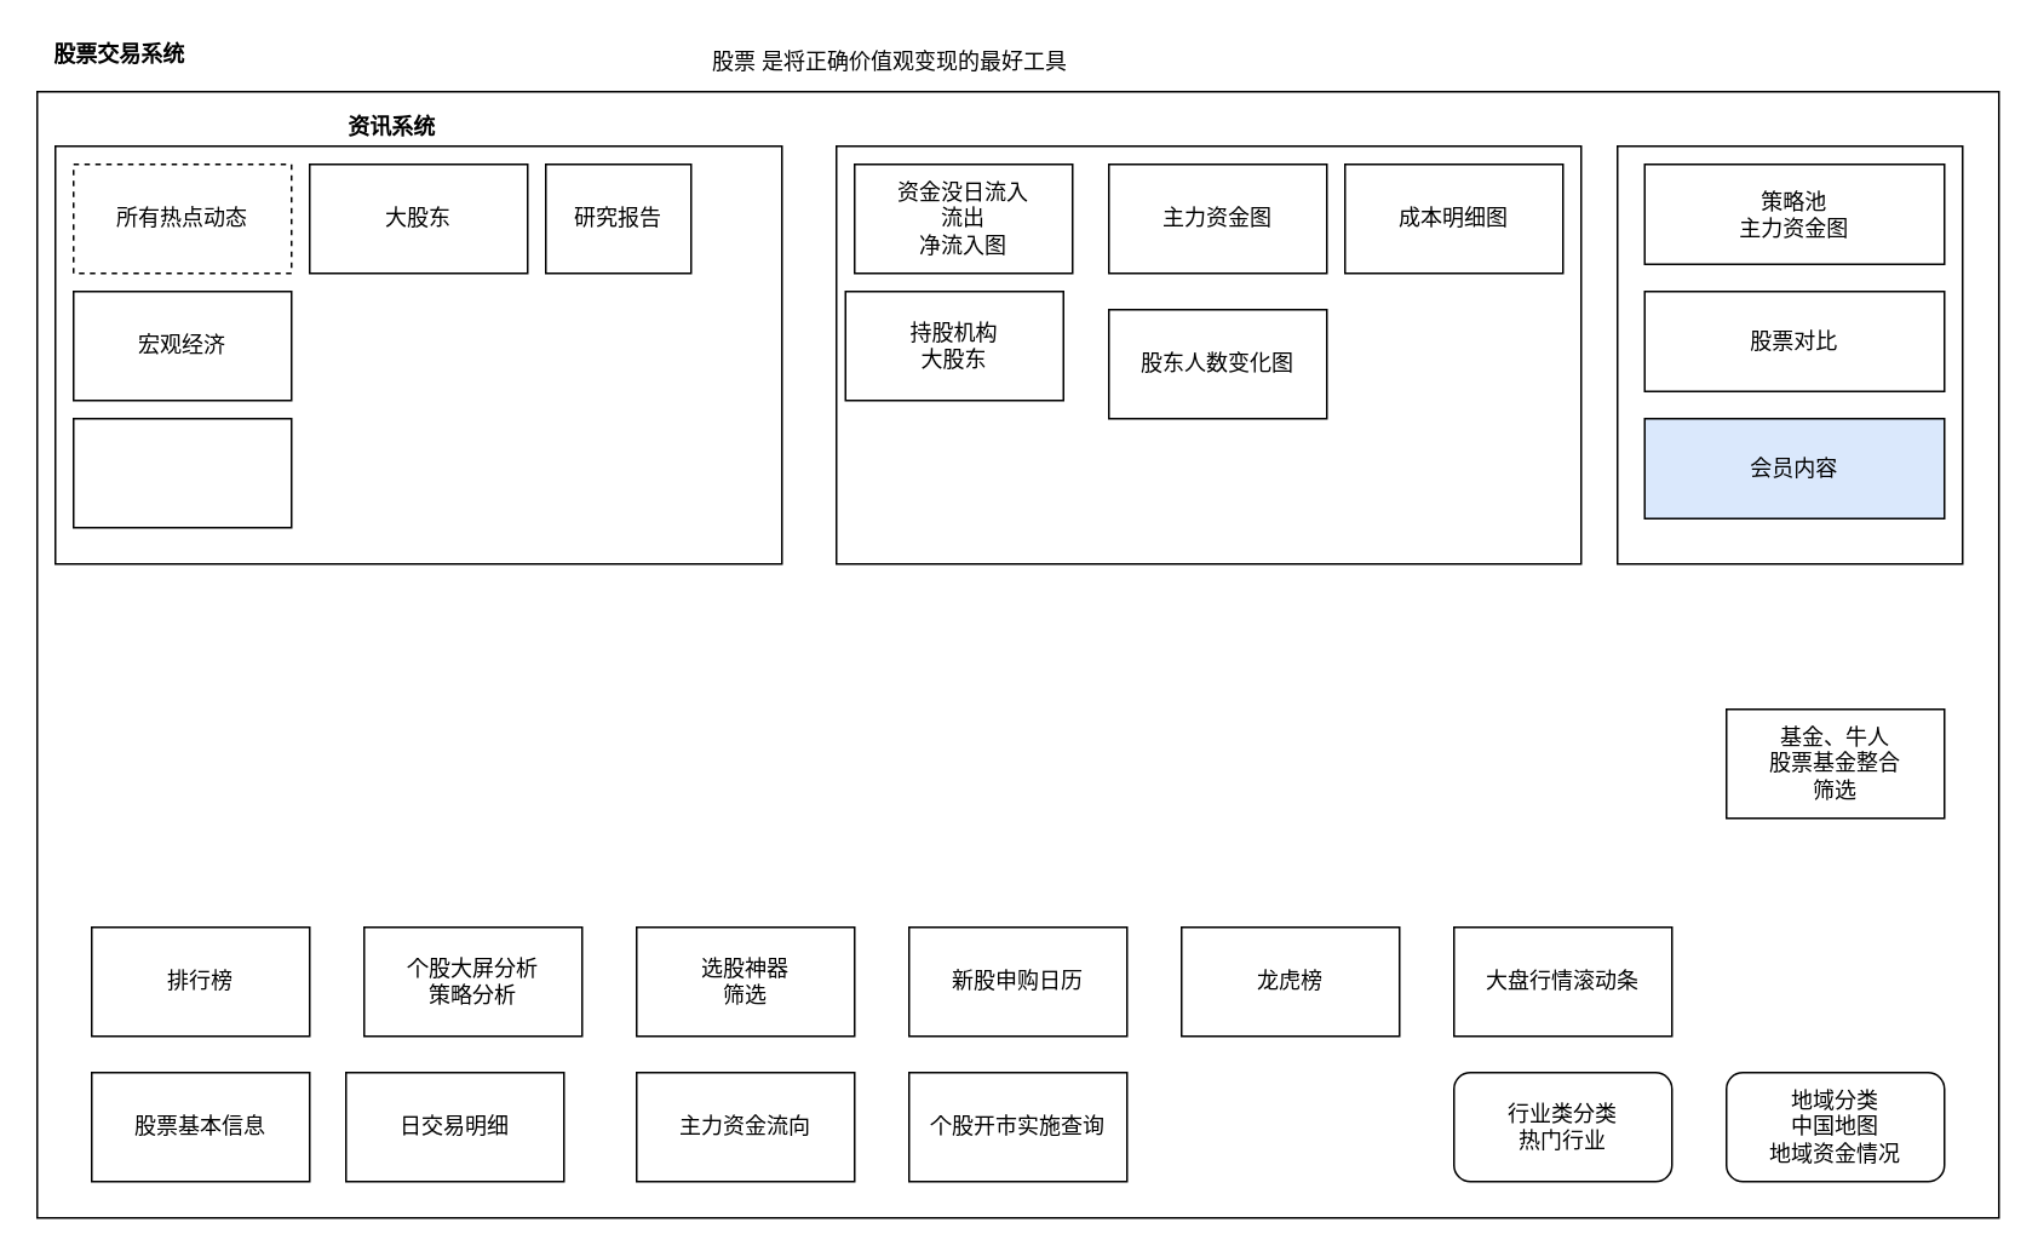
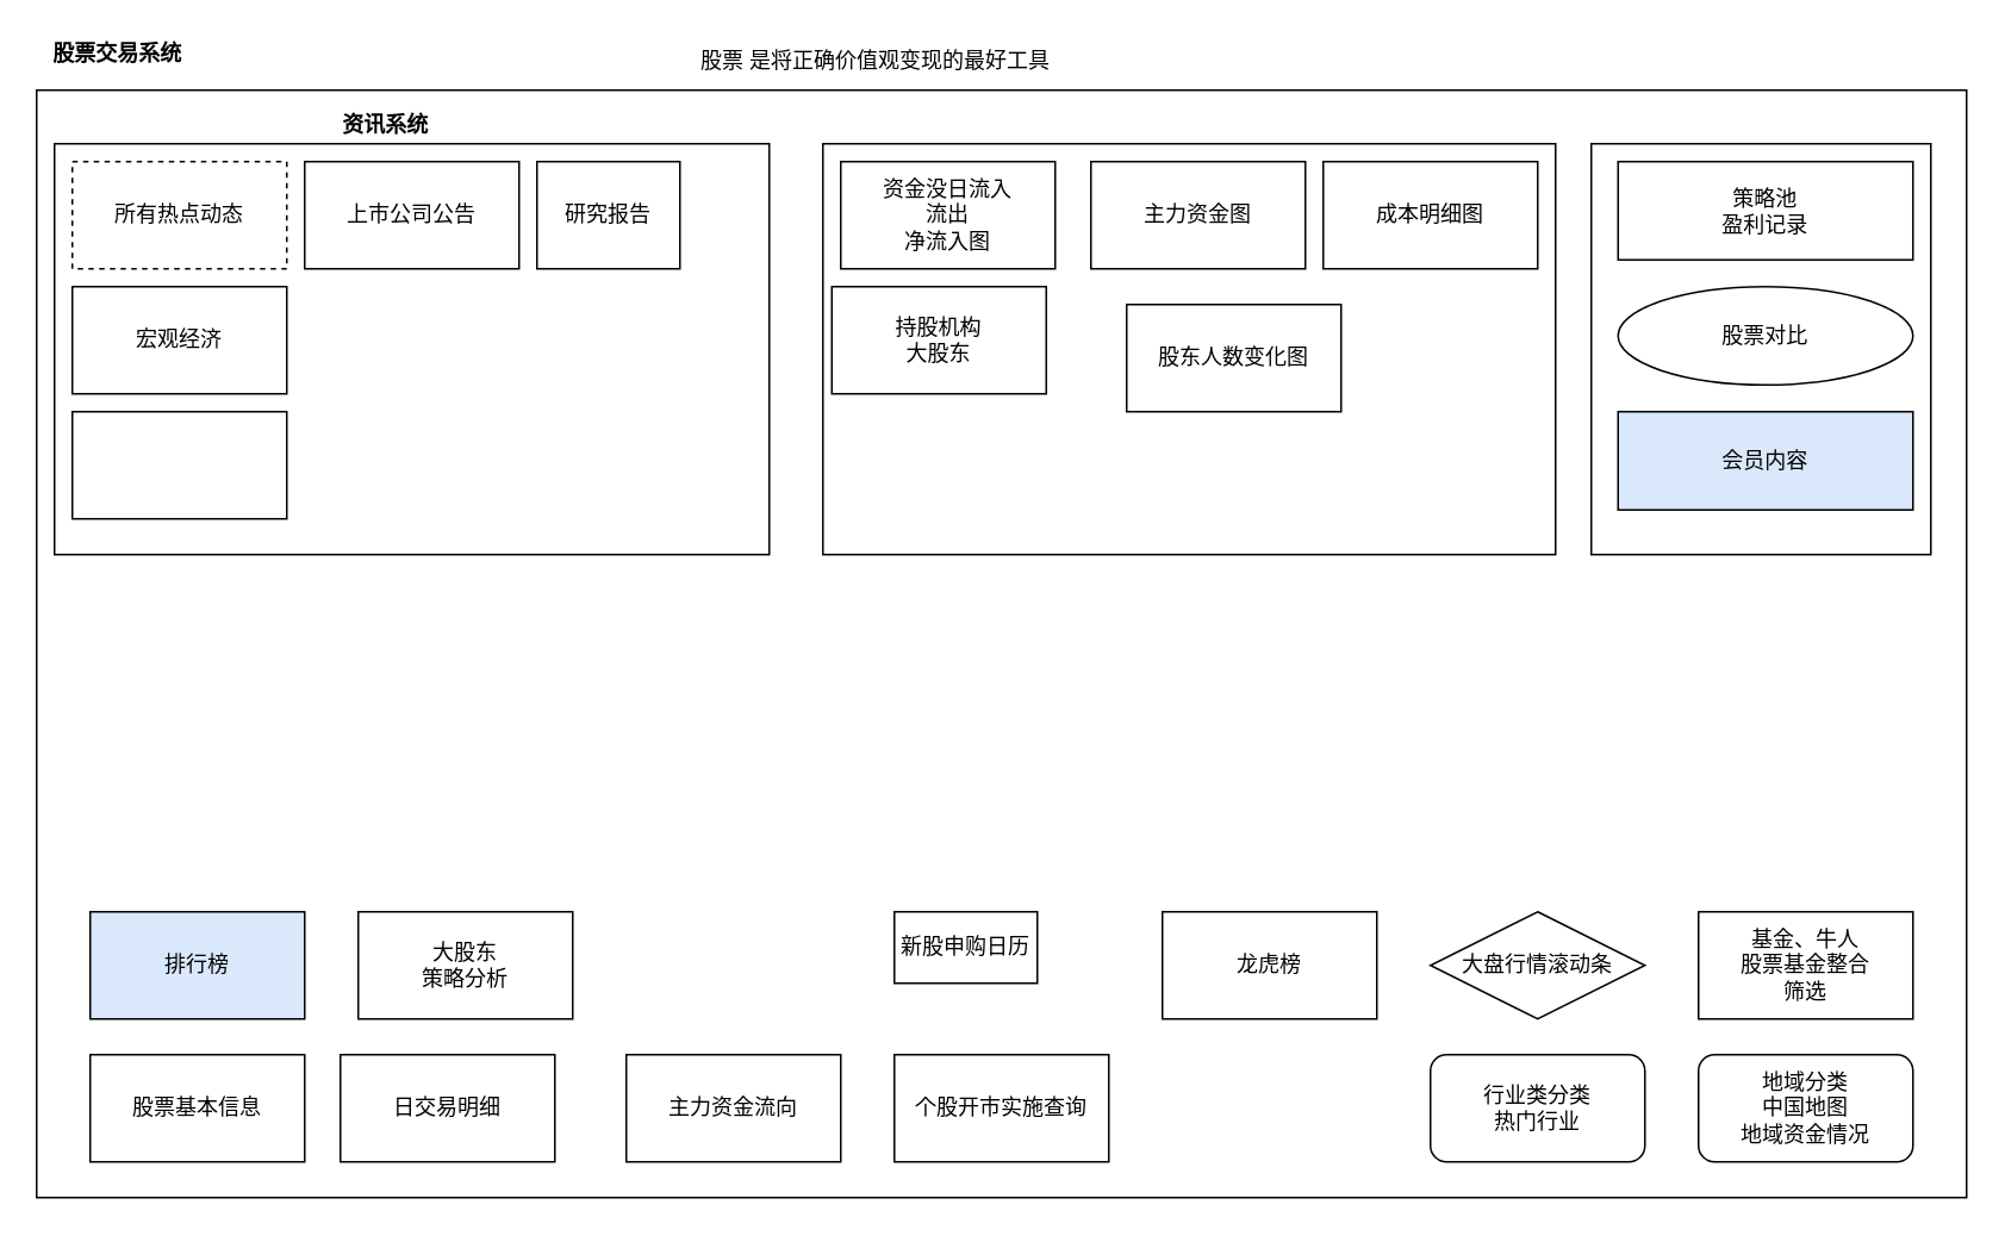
  <mxCell id="0" />
  <mxCell id="1" parent="0" />
  <mxCell id="2" value="" style="rounded=0;whiteSpace=wrap;html=1;" vertex="1" parent="1"><mxGeometry x="20" y="50" width="1080" height="620" as="geometry" /></mxCell>
  <mxCell id="3" value="&lt;span&gt;&lt;b&gt;股票交易系统&lt;/b&gt;&lt;/span&gt;" style="text;html=1;align=center;verticalAlign=middle;resizable=0;points=[];autosize=1;strokeColor=none;" vertex="1" parent="1"><mxGeometry x="20" y="20" width="90" height="20" as="geometry" /></mxCell>
  <mxCell id="4" value="股票基本信息" style="rounded=0;whiteSpace=wrap;html=1;" vertex="1" parent="1"><mxGeometry x="50" y="590" width="120" height="60" as="geometry" /></mxCell>
  <mxCell id="5" value="日交易明细" style="rounded=0;whiteSpace=wrap;html=1;" vertex="1" parent="1"><mxGeometry x="190" y="590" width="120" height="60" as="geometry" /></mxCell>
  <mxCell id="6" value="主力资金流向" style="rounded=0;whiteSpace=wrap;html=1;" vertex="1" parent="1"><mxGeometry x="350" y="590" width="120" height="60" as="geometry" /></mxCell>
  <mxCell id="7" value="" style="rounded=0;whiteSpace=wrap;html=1;" vertex="1" parent="1"><mxGeometry x="30" y="80" width="400" height="230" as="geometry" /></mxCell>
  <mxCell id="8" value="所有热点动态" style="rounded=0;whiteSpace=wrap;html=1;dashed=1;" vertex="1" parent="1"><mxGeometry x="40" y="90" width="120" height="60" as="geometry" /></mxCell>
  <mxCell id="9" value="&lt;b&gt;资讯系统&lt;/b&gt;" style="text;html=1;align=center;verticalAlign=middle;resizable=0;points=[];autosize=1;strokeColor=none;" vertex="1" parent="1"><mxGeometry x="185" y="60" width="60" height="20" as="geometry" /></mxCell>
- <mxCell id="10" value="大股东" style="rounded=0;whiteSpace=wrap;html=1;" vertex="1" parent="1"><mxGeometry x="170" y="90" width="120" height="60" as="geometry" /></mxCell>
+ <mxCell id="10" value="上市公司公告" style="rounded=0;whiteSpace=wrap;html=1;" vertex="1" parent="1"><mxGeometry x="170" y="90" width="120" height="60" as="geometry" /></mxCell>
  <mxCell id="11" value="研究报告" style="rounded=0;whiteSpace=wrap;html=1;" vertex="1" parent="1"><mxGeometry x="300" y="90" width="80" height="60" as="geometry" /></mxCell>
  <mxCell id="12" value="" style="rounded=0;whiteSpace=wrap;html=1;" vertex="1" parent="1"><mxGeometry x="460" y="80" width="410" height="230" as="geometry" /></mxCell>
  <mxCell id="13" value="个股开市实施查询" style="rounded=0;whiteSpace=wrap;html=1;" vertex="1" parent="1"><mxGeometry x="500" y="590" width="120" height="60" as="geometry" /></mxCell>
  <mxCell id="14" value="行业类分类&lt;br&gt;热门行业" style="whiteSpace=wrap;html=1;rounded=1;" vertex="1" parent="1"><mxGeometry x="800" y="590" width="120" height="60" as="geometry" /></mxCell>
  <mxCell id="15" value="地域分类&lt;br&gt;中国地图&lt;br&gt;地域资金情况" style="whiteSpace=wrap;html=1;rounded=1;" vertex="1" parent="1"><mxGeometry x="950" y="590" width="120" height="60" as="geometry" /></mxCell>
- <mxCell id="16" value="排行榜" style="rounded=0;whiteSpace=wrap;html=1;" vertex="1" parent="1"><mxGeometry x="50" y="510" width="120" height="60" as="geometry" /></mxCell>
- <mxCell id="17" value="基金、牛人&lt;br&gt;股票基金整合&lt;br&gt;筛选" style="rounded=0;whiteSpace=wrap;html=1;" vertex="1" parent="1"><mxGeometry x="950" y="390" width="120" height="60" as="geometry" /></mxCell>
+ <mxCell id="16" value="排行榜" style="rounded=0;whiteSpace=wrap;html=1;fillColor=#dae8fc;" vertex="1" parent="1"><mxGeometry x="50" y="510" width="120" height="60" as="geometry" /></mxCell>
+ <mxCell id="17" value="基金、牛人&lt;br&gt;股票基金整合&lt;br&gt;筛选" style="rounded=0;whiteSpace=wrap;html=1;" vertex="1" parent="1"><mxGeometry x="950" y="510" width="120" height="60" as="geometry" /></mxCell>
  <mxCell id="18" value="宏观经济" style="rounded=0;whiteSpace=wrap;html=1;" vertex="1" parent="1"><mxGeometry x="40" y="160" width="120" height="60" as="geometry" /></mxCell>
- <mxCell id="19" value="个股大屏分析&lt;br&gt;策略分析" style="rounded=0;whiteSpace=wrap;html=1;" vertex="1" parent="1"><mxGeometry x="200" y="510" width="120" height="60" as="geometry" /></mxCell>
- <mxCell id="20" value="选股神器&lt;br&gt;筛选" style="rounded=0;whiteSpace=wrap;html=1;" vertex="1" parent="1"><mxGeometry x="350" y="510" width="120" height="60" as="geometry" /></mxCell>
- <mxCell id="21" value="新股申购日历" style="rounded=0;whiteSpace=wrap;html=1;" vertex="1" parent="1"><mxGeometry x="500" y="510" width="120" height="60" as="geometry" /></mxCell>
+ <mxCell id="19" value="大股东&lt;br&gt;策略分析" style="rounded=0;whiteSpace=wrap;html=1;" vertex="1" parent="1"><mxGeometry x="200" y="510" width="120" height="60" as="geometry" /></mxCell>
+ <mxCell id="21" value="新股申购日历" style="rounded=0;whiteSpace=wrap;html=1;" vertex="1" parent="1"><mxGeometry x="500" y="510" width="80" height="40" as="geometry" /></mxCell>
  <mxCell id="22" value="龙虎榜" style="rounded=0;whiteSpace=wrap;html=1;" vertex="1" parent="1"><mxGeometry x="650" y="510" width="120" height="60" as="geometry" /></mxCell>
- <mxCell id="23" value="大盘行情滚动条" style="rounded=0;whiteSpace=wrap;html=1;" vertex="1" parent="1"><mxGeometry x="800" y="510" width="120" height="60" as="geometry" /></mxCell>
+ <mxCell id="23" value="大盘行情滚动条" style="rhombus;whiteSpace=wrap;html=1;" vertex="1" parent="1"><mxGeometry x="800" y="510" width="120" height="60" as="geometry" /></mxCell>
  <mxCell id="24" value="资金没日流入&lt;br&gt;流出&lt;br&gt;净流入图" style="rounded=0;whiteSpace=wrap;html=1;" vertex="1" parent="1"><mxGeometry x="470" y="90" width="120" height="60" as="geometry" /></mxCell>
  <mxCell id="25" value="主力资金图" style="rounded=0;whiteSpace=wrap;html=1;" vertex="1" parent="1"><mxGeometry x="610" y="90" width="120" height="60" as="geometry" /></mxCell>
  <mxCell id="26" value="成本明细图" style="rounded=0;whiteSpace=wrap;html=1;" vertex="1" parent="1"><mxGeometry x="740" y="90" width="120" height="60" as="geometry" /></mxCell>
  <mxCell id="27" value="持股机构&lt;br&gt;大股东" style="rounded=0;whiteSpace=wrap;html=1;" vertex="1" parent="1"><mxGeometry x="465" y="160" width="120" height="60" as="geometry" /></mxCell>
- <mxCell id="28" value="股东人数变化图" style="rounded=0;whiteSpace=wrap;html=1;" vertex="1" parent="1"><mxGeometry x="610" y="170" width="120" height="60" as="geometry" /></mxCell>
+ <mxCell id="28" value="股东人数变化图" style="rounded=0;whiteSpace=wrap;html=1;" vertex="1" parent="1"><mxGeometry x="630" y="170" width="120" height="60" as="geometry" /></mxCell>
  <mxCell id="29" value="股票 是将正确价值观变现的最好工具" style="text;whiteSpace=wrap;html=1;" vertex="1" parent="1"><mxGeometry x="390" y="20" width="220" height="30" as="geometry" /></mxCell>
  <mxCell id="30" value="" style="rounded=0;whiteSpace=wrap;html=1;" vertex="1" parent="1"><mxGeometry x="890" y="80" width="190" height="230" as="geometry" /></mxCell>
- <mxCell id="31" value="策略池&lt;br&gt;主力资金图" style="rounded=0;whiteSpace=wrap;html=1;" vertex="1" parent="1"><mxGeometry x="905" y="90" width="165" height="55" as="geometry" /></mxCell>
- <mxCell id="32" value="股票对比" style="rounded=0;whiteSpace=wrap;html=1;" vertex="1" parent="1"><mxGeometry x="905" y="160" width="165" height="55" as="geometry" /></mxCell>
+ <mxCell id="31" value="策略池&lt;br&gt;盈利记录" style="rounded=0;whiteSpace=wrap;html=1;" vertex="1" parent="1"><mxGeometry x="905" y="90" width="165" height="55" as="geometry" /></mxCell>
+ <mxCell id="32" value="股票对比" style="ellipse;whiteSpace=wrap;html=1;" vertex="1" parent="1"><mxGeometry x="905" y="160" width="165" height="55" as="geometry" /></mxCell>
  <mxCell id="33" value="会员内容" style="rounded=0;whiteSpace=wrap;html=1;fillColor=#dae8fc;" vertex="1" parent="1"><mxGeometry x="905" y="230" width="165" height="55" as="geometry" /></mxCell>
  <mxCell id="34" value="" style="rounded=0;whiteSpace=wrap;html=1;" vertex="1" parent="1"><mxGeometry x="40" y="230" width="120" height="60" as="geometry" /></mxCell>
